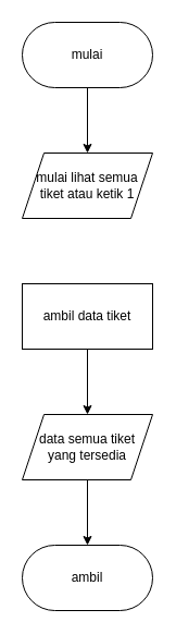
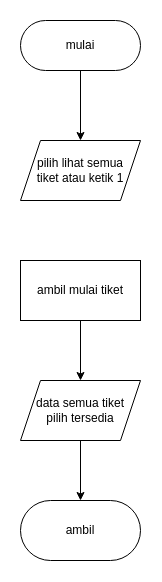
  <mxCell id="0" />
  <mxCell id="1" parent="0" />
  <mxCell id="2" style="edgeStyle=orthogonalEdgeStyle;rounded=0;orthogonalLoop=1;jettySize=auto;html=1;entryX=0.5;entryY=0;entryDx=0;entryDy=0;" edge="1" parent="1" source="3" target="4"><mxGeometry relative="1" as="geometry" /></mxCell>
- <mxCell id="3" value="mulai" style="rounded=1;whiteSpace=wrap;html=1;arcSize=50;" vertex="1" parent="1"><mxGeometry x="20" y="20" width="120" height="60" as="geometry" /></mxCell>
- <mxCell id="4" value="mulai lihat semua &lt;br&gt;tiket atau ketik 1" style="shape=parallelogram;perimeter=parallelogramPerimeter;whiteSpace=wrap;html=1;fixedSize=1;" vertex="1" parent="1"><mxGeometry x="20" y="140" width="120" height="60" as="geometry" /></mxCell>
+ <mxCell id="3" value="mulai" style="rounded=1;whiteSpace=wrap;html=1;arcSize=50;" vertex="1" parent="1"><mxGeometry x="20" y="20" width="120" height="50" as="geometry" /></mxCell>
+ <mxCell id="4" value="pilih lihat semua &lt;br&gt;tiket atau ketik 1" style="shape=parallelogram;perimeter=parallelogramPerimeter;whiteSpace=wrap;html=1;fixedSize=1;" vertex="1" parent="1"><mxGeometry x="20" y="140" width="120" height="60" as="geometry" /></mxCell>
  <mxCell id="5" style="edgeStyle=orthogonalEdgeStyle;rounded=0;orthogonalLoop=1;jettySize=auto;html=1;entryX=0.5;entryY=0;entryDx=0;entryDy=0;" edge="1" parent="1" source="6" target="8"><mxGeometry relative="1" as="geometry" /></mxCell>
- <mxCell id="6" value="ambil data tiket" style="rounded=0;whiteSpace=wrap;html=1;" vertex="1" parent="1"><mxGeometry x="20" y="260" width="120" height="60" as="geometry" /></mxCell>
+ <mxCell id="6" value="ambil mulai tiket" style="rounded=0;whiteSpace=wrap;html=1;" vertex="1" parent="1"><mxGeometry x="20" y="260" width="120" height="60" as="geometry" /></mxCell>
  <mxCell id="7" style="edgeStyle=orthogonalEdgeStyle;rounded=0;orthogonalLoop=1;jettySize=auto;html=1;entryX=0.5;entryY=0;entryDx=0;entryDy=0;" edge="1" parent="1" source="8" target="9"><mxGeometry relative="1" as="geometry" /></mxCell>
- <mxCell id="8" value="data semua tiket &lt;br&gt;yang tersedia" style="shape=parallelogram;perimeter=parallelogramPerimeter;whiteSpace=wrap;html=1;fixedSize=1;" vertex="1" parent="1"><mxGeometry x="20" y="380" width="120" height="60" as="geometry" /></mxCell>
+ <mxCell id="8" value="data semua tiket &lt;br&gt;pilih tersedia" style="shape=parallelogram;perimeter=parallelogramPerimeter;whiteSpace=wrap;html=1;fixedSize=1;" vertex="1" parent="1"><mxGeometry x="20" y="380" width="120" height="60" as="geometry" /></mxCell>
  <mxCell id="9" value="ambil" style="rounded=1;whiteSpace=wrap;html=1;arcSize=50;" vertex="1" parent="1"><mxGeometry x="20" y="500" width="120" height="60" as="geometry" /></mxCell>
